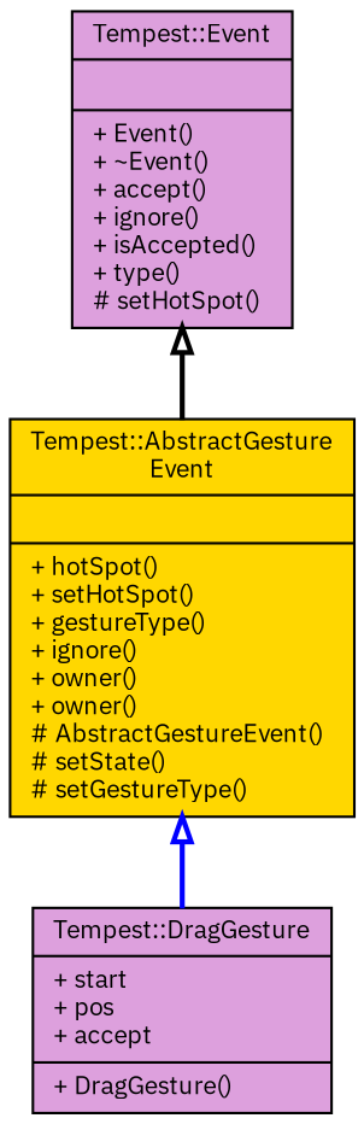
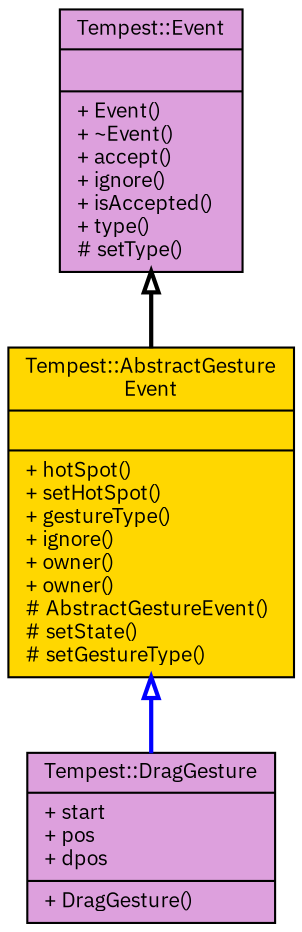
  digraph {
    fontname="IBM Plex Sans"
    node [color=black fillcolor=plum fontname="IBM Plex Sans" fontsize=10 shape=record style=filled]
    edge [arrowtail=onormal dir=back fontname="IBM Plex Sans" fontsize=10 labelfontname=Helvetica labelfontsize=10 style=bold]
-   n1 [fontcolor=black height=0.2 label="{Tempest::DragGesture\n|+ start\l+ pos\l+ accept\l|+ DragGesture()\l}" width=0.4]
+   n1 [fontcolor=black height=0.2 label="{Tempest::DragGesture\n|+ start\l+ pos\l+ dpos\l|+ DragGesture()\l}" width=0.4]
    n2 [fillcolor=gold height=0.2 label="{Tempest::AbstractGesture\lEvent\n||+ hotSpot()\l+ setHotSpot()\l+ gestureType()\l+ ignore()\l+ owner()\l+ owner()\l# AbstractGestureEvent()\l# setState()\l# setGestureType()\l}" width=0.4]
-   n3 [height=0.2 label="{Tempest::Event\n||+ Event()\l+ ~Event()\l+ accept()\l+ ignore()\l+ isAccepted()\l+ type()\l# setHotSpot()\l}" width=0.4]
+   n3 [height=0.2 label="{Tempest::Event\n||+ Event()\l+ ~Event()\l+ accept()\l+ ignore()\l+ isAccepted()\l+ type()\l# setType()\l}" width=0.4]
    n2 -> n1 [color=blue]
    n3 -> n2 [color=black]
  }
